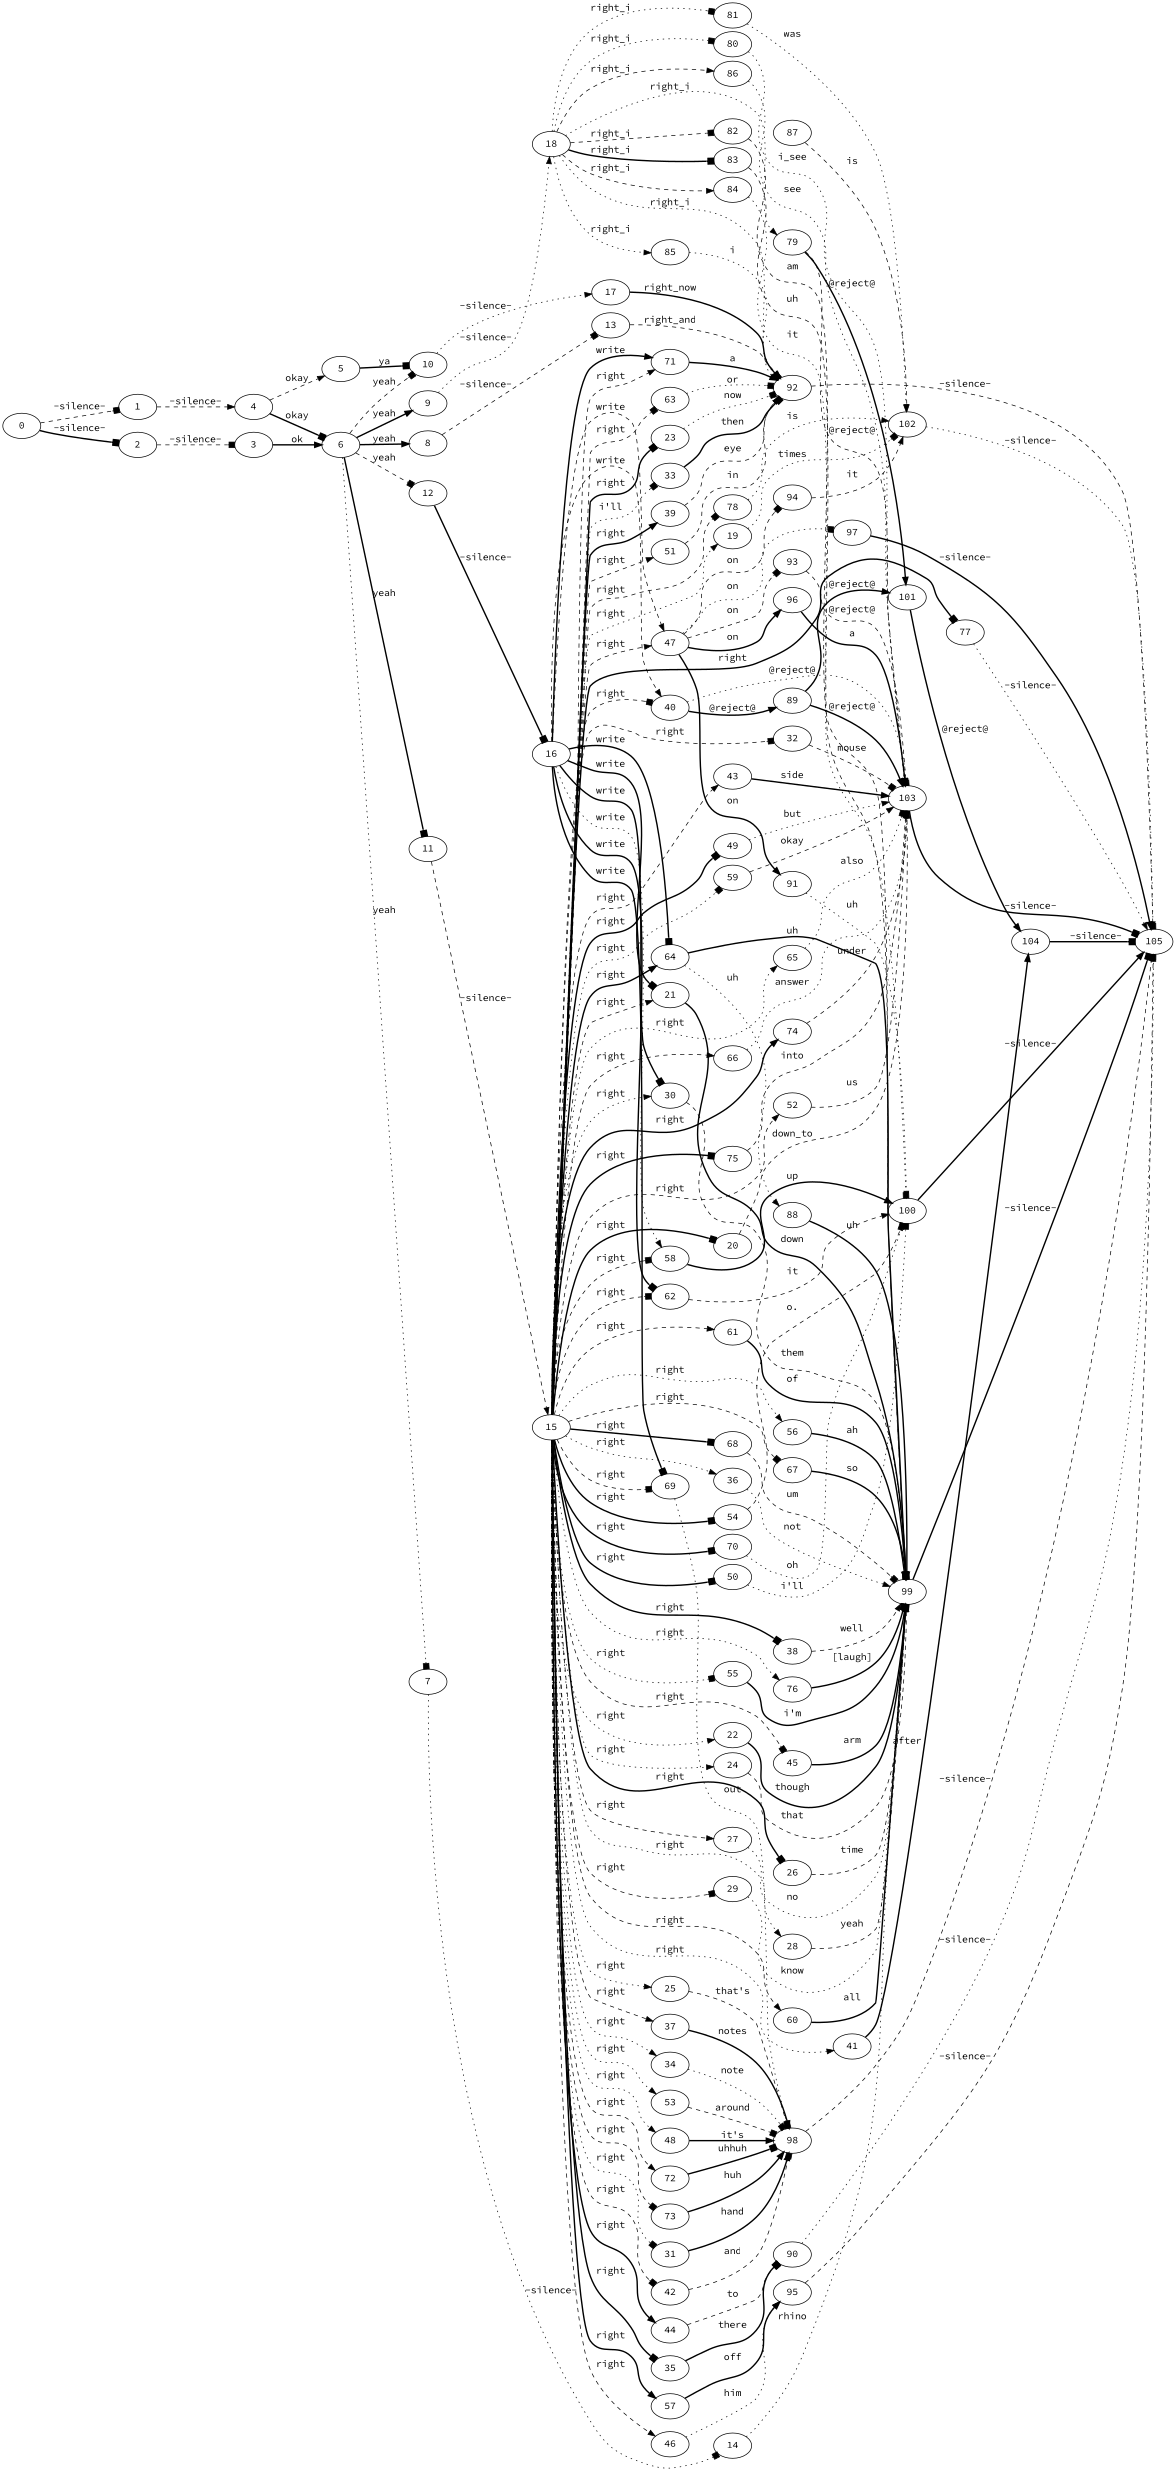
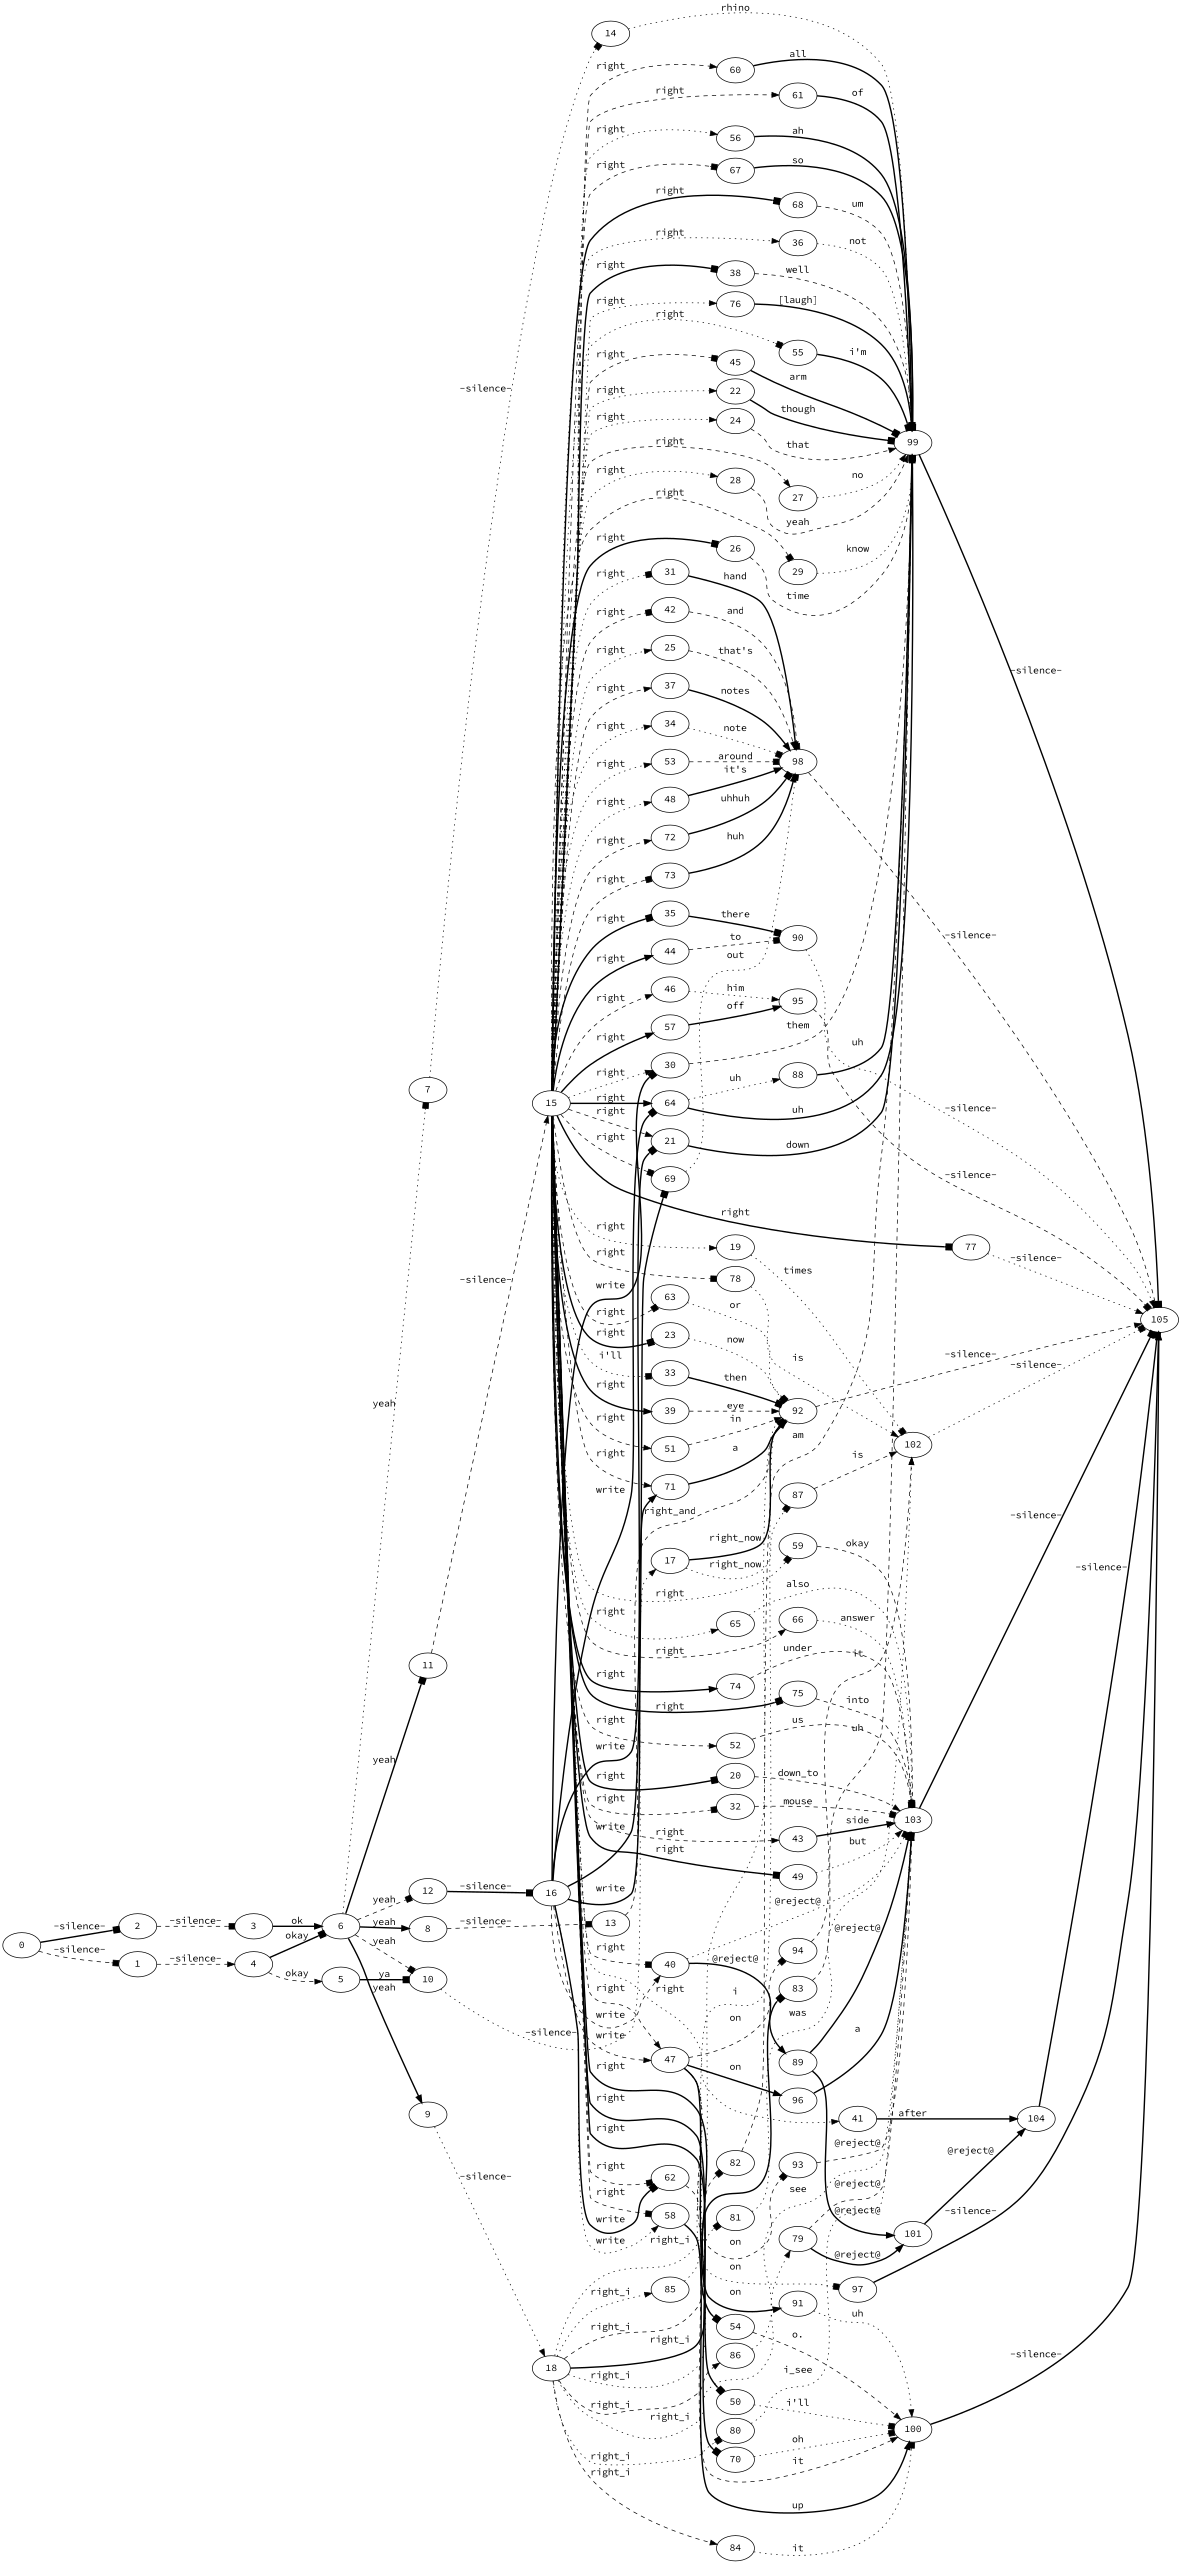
  digraph {
    fontname="Source Code Pro"
    rankdir=LR
    node [fontname="Source Code Pro"]
    edge [arrowhead=normal fontname="Source Code Pro" style=dashed]
    0
    1
    2
    4
    3
    6
    5
    10
    7
    8
    9
    11
    12
    17
    14
    13
    18
    15
    16
    92
    87
    99
    79
    80
    81
    82
    83
    84
    85
    86
    19
    20
    21
    22
    23
    24
    25
    26
    27
    28
    29
    30
    31
    32
    33
    34
    35
    36
    37
    38
    39
    40
    41
    42
    43
    44
    45
    46
    47
    48
    49
    50
    51
    52
    53
    54
    55
    56
    57
    58
    59
    60
    61
    62
    63
    64
    65
    66
    67
    68
    69
    70
    71
    72
    73
    74
    75
    76
    77
    78
    105
    103
    101
    102
    100
    98
    90
    89
    104
    95
    91
    93
    94
    96
    97
    88
    0 -> 1 [arrowhead=box label="-silence-"]
    0 -> 2 [arrowhead=box label="-silence-" style=bold]
    1 -> 4 [label="-silence-"]
    2 -> 3 [arrowhead=box label="-silence-"]
    4 -> 6 [arrowhead=box label=okay style=bold]
    4 -> 5 [label=okay]
    3 -> 6 [label=ok style=bold]
    6 -> 10 [arrowhead=box label=yeah]
    6 -> 7 [arrowhead=box label=yeah style=dotted]
    6 -> 8 [label=yeah style=bold]
    6 -> 9 [label=yeah style=bold]
    6 -> 11 [arrowhead=box label=yeah style=bold]
    6 -> 12 [arrowhead=box label=yeah]
    5 -> 10 [arrowhead=box label=ya style=bold]
    10 -> 17 [label="-silence-" style=dotted]
    7 -> 14 [arrowhead=box label="-silence-" style=dotted]
    8 -> 13 [arrowhead=box label="-silence-"]
    9 -> 18 [label="-silence-" style=dotted]
    11 -> 15 [label="-silence-"]
    12 -> 16 [arrowhead=box label="-silence-" style=bold]
    17 -> 92 [label=right_now style=bold]
+   17 -> 87 [arrowhead=box label=right_now style=dotted]
    14 -> 99 [label=rhino style=dotted]
    13 -> 92 [label=right_and]
    18 -> 92 [label=right_i style=dotted]
    18 -> 79 [label=right_i style=dotted]
    18 -> 80 [arrowhead=box label=right_i style=dotted]
    18 -> 81 [arrowhead=box label=right_i style=dotted]
    18 -> 82 [arrowhead=box label=right_i]
    18 -> 83 [arrowhead=box label=right_i style=bold]
    18 -> 84 [label=right_i]
    18 -> 85 [label=right_i style=dotted]
    18 -> 86 [label=right_i]
    15 -> 19 [label=right style=dotted]
    15 -> 20 [arrowhead=box label=right style=bold]
    15 -> 21 [label=right]
    15 -> 22 [label=right style=dotted]
    15 -> 23 [arrowhead=box label=right style=bold]
    15 -> 24 [label=right style=dotted]
    15 -> 25 [label=right style=dotted]
    15 -> 26 [arrowhead=box label=right style=bold]
    15 -> 27 [label=right]
    15 -> 28 [label=right style=dotted]
    15 -> 29 [arrowhead=box label=right]
    15 -> 30 [label=right style=dotted]
    15 -> 31 [arrowhead=box label=right style=dotted]
    15 -> 32 [arrowhead=box label=right]
    15 -> 33 [arrowhead=box label="i'll" style=dotted]
    15 -> 34 [label=right style=dotted]
    15 -> 35 [arrowhead=box label=right style=bold]
    15 -> 36 [label=right style=dotted]
    15 -> 37 [label=right]
    15 -> 38 [arrowhead=box label=right style=bold]
    15 -> 39 [label=right style=bold]
    15 -> 40 [arrowhead=box label=right]
    15 -> 41 [label=right style=dotted]
    15 -> 42 [arrowhead=box label=right]
    15 -> 43 [label=right]
    15 -> 44 [label=right style=bold]
    15 -> 45 [arrowhead=box label=right]
    15 -> 46 [label=right]
    15 -> 47 [label=right]
    15 -> 48 [label=right style=dotted]
    15 -> 49 [arrowhead=box label=right style=bold]
    15 -> 50 [arrowhead=box label=right style=bold]
    15 -> 51 [label=right]
    15 -> 52 [label=right]
    15 -> 53 [label=right style=dotted]
    15 -> 54 [arrowhead=box label=right style=bold]
    15 -> 55 [arrowhead=box label=right style=dotted]
    15 -> 56 [label=right style=dotted]
    15 -> 57 [label=right style=bold]
    15 -> 58 [arrowhead=box label=right]
    15 -> 59 [arrowhead=box label=right style=dotted]
    15 -> 60 [label=right]
    15 -> 61 [label=right]
    15 -> 62 [arrowhead=box label=right]
    15 -> 63 [arrowhead=box label=right]
    15 -> 64 [label=right style=bold]
    15 -> 65 [label=right style=dotted]
    15 -> 66 [label=right]
    15 -> 67 [arrowhead=box label=right]
    15 -> 68 [arrowhead=box label=right style=bold]
    15 -> 69 [arrowhead=box label=right]
    15 -> 70 [arrowhead=box label=right style=bold]
    15 -> 71 [label=right]
    15 -> 72 [label=right]
    15 -> 73 [arrowhead=box label=right]
    15 -> 74 [label=right style=bold]
    15 -> 75 [arrowhead=box label=right style=bold]
    15 -> 76 [label=right style=dotted]
    15 -> 77 [arrowhead=box label=right style=bold]
    15 -> 78 [arrowhead=box label=right]
    16 -> 21 [arrowhead=box label=write style=bold]
    16 -> 30 [arrowhead=box label=write style=bold]
    16 -> 40 [label=write]
    16 -> 47 [label=write]
    16 -> 58 [label=write style=dotted]
    16 -> 62 [arrowhead=box label=write style=bold]
    16 -> 64 [arrowhead=box label=write style=bold]
    16 -> 69 [arrowhead=box label=write style=bold]
    16 -> 71 [label=write style=bold]
    92 -> 105 [label="-silence-"]
    87 -> 102 [label=is]
    99 -> 105 [arrowhead=box label="-silence-" style=bold]
    79 -> 103 [label="@reject@"]
    79 -> 101 [label="@reject@" style=bold]
    80 -> 103 [arrowhead=box label=i_see style=dotted]
    81 -> 102 [label=was style=dotted]
    82 -> 99 [arrowhead=box label=am]
    83 -> 99 [arrowhead=box label=uh]
    84 -> 100 [arrowhead=box label=it style=dotted]
    85 -> 92 [arrowhead=box label=i style=dotted]
    86 -> 103 [arrowhead=box label=see style=dotted]
    19 -> 102 [arrowhead=box label=times style=dotted]
    20 -> 103 [label=down_to]
    21 -> 99 [arrowhead=box label=down style=bold]
    22 -> 99 [arrowhead=box label=though style=bold]
    23 -> 92 [arrowhead=box label=now style=dotted]
    24 -> 99 [label=that]
    25 -> 98 [label="that's"]
    26 -> 99 [arrowhead=box label=time]
    27 -> 99 [label=no style=dotted]
    28 -> 99 [label=yeah]
    29 -> 99 [arrowhead=box label=know style=dotted]
    30 -> 99 [label=them]
    31 -> 98 [label=hand style=bold]
    32 -> 103 [arrowhead=box label=mouse]
    33 -> 92 [arrowhead=box label=then style=bold]
    34 -> 98 [arrowhead=box label=note style=dotted]
    35 -> 90 [arrowhead=box label=there style=bold]
    36 -> 99 [label=not style=dotted]
    37 -> 98 [label=notes style=bold]
    38 -> 99 [label=well]
    39 -> 92 [label=eye]
    40 -> 103 [arrowhead=box label="@reject@" style=dotted]
    40 -> 89 [label="@reject@" style=bold]
    41 -> 104 [label=after style=bold]
    42 -> 98 [arrowhead=box label=and]
    43 -> 103 [label=side style=bold]
    44 -> 90 [arrowhead=box label=to]
    45 -> 99 [arrowhead=box label=arm style=bold]
    46 -> 95 [label=him style=dotted]
    47 -> 91 [label=on style=bold]
    47 -> 93 [arrowhead=box label=on]
    47 -> 94 [arrowhead=box label=on]
    47 -> 96 [label=on style=bold]
    47 -> 97 [arrowhead=box label=on style=dotted]
    48 -> 98 [label="it's" style=bold]
    49 -> 103 [label=but style=dotted]
    50 -> 100 [arrowhead=box label="i'll" style=dotted]
    51 -> 92 [label=in]
    52 -> 103 [arrowhead=box label=us]
    53 -> 98 [arrowhead=box label=around]
    54 -> 100 [label="o."]
    55 -> 99 [arrowhead=box label="i'm" style=bold]
    56 -> 99 [label=ah style=bold]
    57 -> 95 [label=off style=bold]
    58 -> 100 [label=up style=bold]
    59 -> 103 [label=okay]
    60 -> 99 [label=all style=bold]
    61 -> 99 [label=of style=bold]
    62 -> 100 [label=it]
    63 -> 92 [arrowhead=box label=or style=dotted]
    64 -> 99 [label=uh style=bold]
    64 -> 88 [label=uh style=dotted]
    65 -> 103 [arrowhead=box label=also style=dotted]
    66 -> 103 [label=answer style=dotted]
    67 -> 99 [arrowhead=box label=so style=bold]
    68 -> 99 [arrowhead=box label=um]
    69 -> 98 [arrowhead=box label=out style=dotted]
    70 -> 100 [arrowhead=box label=oh style=dotted]
    71 -> 92 [label=a style=bold]
    72 -> 98 [arrowhead=box label=uhhuh style=bold]
    73 -> 98 [label=huh style=bold]
    74 -> 103 [arrowhead=box label=under]
    75 -> 103 [label=into]
    76 -> 99 [arrowhead=box label="[laugh]" style=bold]
    77 -> 105 [label="-silence-" style=dotted]
    78 -> 102 [label=is style=dotted]
    103 -> 105 [arrowhead=box label="-silence-" style=bold]
    101 -> 104 [label="@reject@" style=bold]
    102 -> 105 [arrowhead=box label="-silence-" style=dotted]
    100 -> 105 [label="-silence-" style=bold]
    98 -> 105 [arrowhead=box label="-silence-"]
    90 -> 105 [label="-silence-" style=dotted]
    89 -> 103 [label="@reject@" style=bold]
    89 -> 101 [label="@reject@" style=bold]
    104 -> 105 [arrowhead=box label="-silence-" style=bold]
    95 -> 105 [arrowhead=box label="-silence-"]
    91 -> 100 [label=uh style=dotted]
    93 -> 103 [label="@reject@"]
    94 -> 102 [label=it]
    96 -> 103 [label=a style=bold]
    97 -> 105 [label="-silence-" style=bold]
    88 -> 99 [label=uh style=bold]
  }
